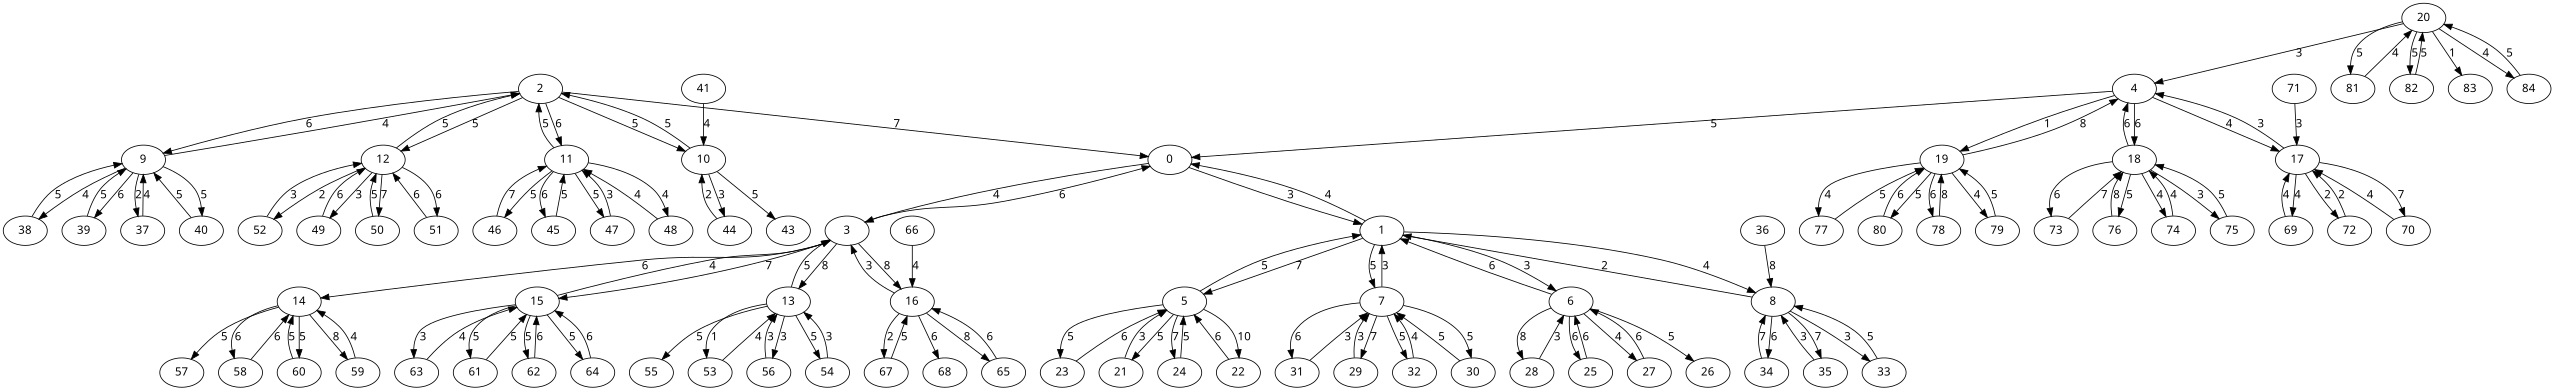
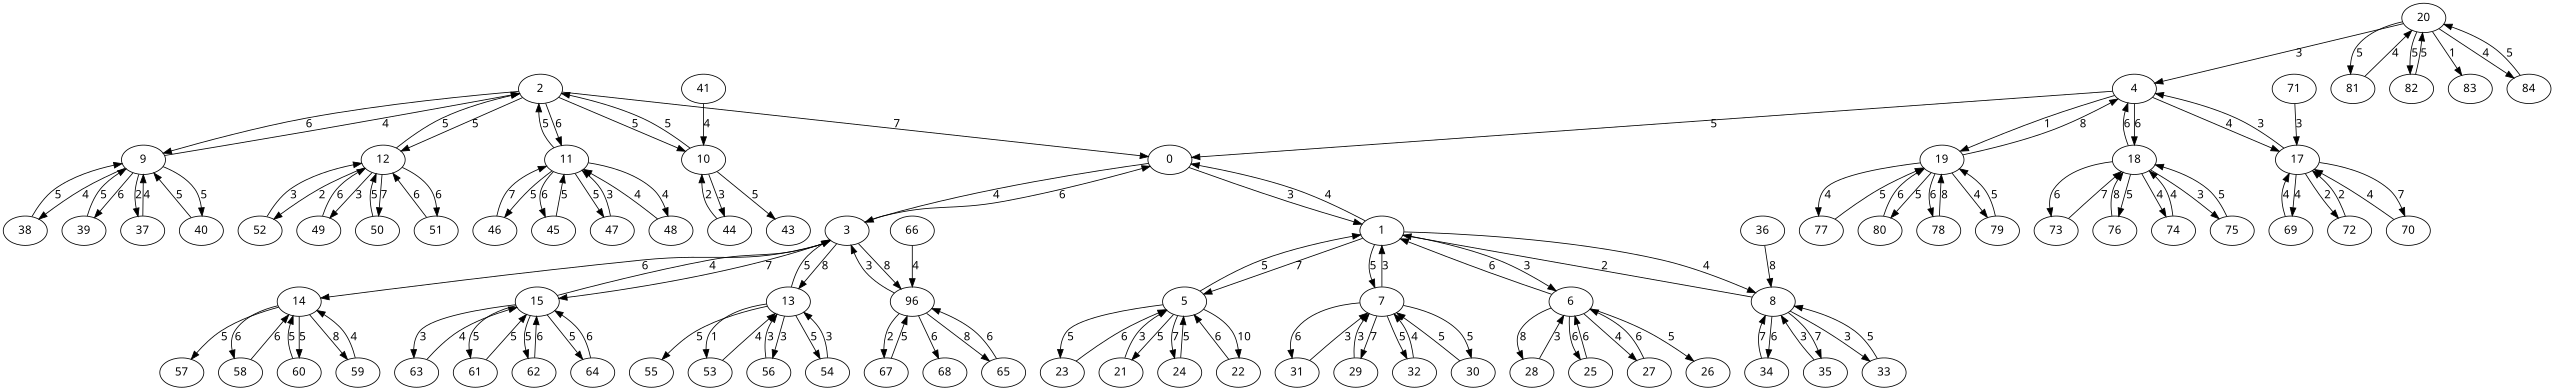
  strict digraph {
    fontname="Noto Sans"
    node [fontname="Noto Sans"]
    edge [fontname="Noto Sans"]
    0
    1
    3
    5
    6
    7
    8
    13
    14
    15
-   16
+   16 [label=96]
    21
    22
    23
    24
    25
    26
    27
    28
    29
    30
    31
    32
    33
    34
    35
    53
    54
    55
    56
    57
    58
    59
    60
    61
    62
    63
    64
    65
    67
    68
    2
    9
    10
    11
    12
    37
    38
    39
    40
    43
    44
    45
    46
    47
    48
    49
    50
    51
    52
    4
    17
    18
    19
    69
    70
    72
    73
    74
    75
    76
    77
    78
    79
    80
    20
    81
    82
    83
    84
    36
    41
    66
    71
    0 -> 1 [label=3]
    0 -> 3 [label=4]
    1 -> 0 [label=4]
    1 -> 5 [label=7]
    1 -> 6 [label=3]
    1 -> 7 [label=5]
    1 -> 8 [label=4]
    3 -> 0 [label=6]
    3 -> 13 [label=8]
    3 -> 14 [label=6]
    3 -> 15 [label=7]
    3 -> 16 [label=8]
    5 -> 1 [label=5]
    5 -> 21 [label=5]
    5 -> 22 [label=10]
    5 -> 23 [label=5]
    5 -> 24 [label=7]
    6 -> 1 [label=6]
    6 -> 25 [label=6]
    6 -> 26 [label=5]
    6 -> 27 [label=4]
    6 -> 28 [label=8]
    7 -> 1 [label=3]
    7 -> 29 [label=7]
    7 -> 30 [label=5]
    7 -> 31 [label=6]
    7 -> 32 [label=5]
    8 -> 1 [label=2]
    8 -> 33 [label=3]
    8 -> 34 [label=6]
    8 -> 35 [label=7]
    13 -> 3 [label=5]
    13 -> 53 [label=1]
    13 -> 54 [label=5]
    13 -> 55 [label=5]
    13 -> 56 [label=3]
    14 -> 57 [label=5]
    14 -> 58 [label=6]
    14 -> 59 [label=8]
    14 -> 60 [label=5]
    15 -> 3 [label=4]
    15 -> 61 [label=5]
    15 -> 62 [label=5]
    15 -> 63 [label=3]
    15 -> 64 [label=5]
    16 -> 3 [label=3]
    16 -> 65 [label=8]
    16 -> 67 [label=2]
    16 -> 68 [label=6]
    21 -> 5 [label=3]
    22 -> 5 [label=6]
    23 -> 5 [label=6]
    24 -> 5 [label=5]
    25 -> 6 [label=6]
    27 -> 6 [label=6]
    28 -> 6 [label=3]
    29 -> 7 [label=3]
    30 -> 7 [label=5]
    31 -> 7 [label=3]
    32 -> 7 [label=4]
    33 -> 8 [label=5]
    34 -> 8 [label=7]
    35 -> 8 [label=3]
    53 -> 13 [label=4]
    54 -> 13 [label=3]
    56 -> 13 [label=3]
    58 -> 14 [label=6]
    59 -> 14 [label=4]
    60 -> 14 [label=5]
    61 -> 15 [label=5]
    62 -> 15 [label=6]
    63 -> 15 [label=4]
    64 -> 15 [label=6]
    65 -> 16 [label=6]
    67 -> 16 [label=5]
    2 -> 0 [label=7]
    2 -> 9 [label=6]
    2 -> 10 [label=5]
    2 -> 11 [label=6]
    2 -> 12 [label=5]
    9 -> 2 [label=4]
    9 -> 37 [label=2]
    9 -> 38 [label=4]
    9 -> 39 [label=6]
    9 -> 40 [label=5]
    10 -> 2 [label=5]
    10 -> 43 [label=5]
    10 -> 44 [label=3]
    11 -> 2 [label=5]
    11 -> 45 [label=6]
    11 -> 46 [label=5]
    11 -> 47 [label=5]
    11 -> 48 [label=4]
    12 -> 2 [label=5]
    12 -> 49 [label=3]
    12 -> 50 [label=7]
    12 -> 51 [label=6]
    12 -> 52 [label=2]
    37 -> 9 [label=4]
    38 -> 9 [label=5]
    39 -> 9 [label=5]
    40 -> 9 [label=5]
    44 -> 10 [label=2]
    45 -> 11 [label=5]
    46 -> 11 [label=7]
    47 -> 11 [label=3]
    48 -> 11 [label=4]
    49 -> 12 [label=6]
    50 -> 12 [label=5]
    51 -> 12 [label=6]
    52 -> 12 [label=3]
    4 -> 0 [label=5]
    4 -> 17 [label=4]
    4 -> 18 [label=6]
    4 -> 19 [label=1]
    17 -> 4 [label=3]
    17 -> 69 [label=4]
    17 -> 70 [label=7]
    17 -> 72 [label=2]
    18 -> 4 [label=6]
    18 -> 73 [label=6]
    18 -> 74 [label=4]
    18 -> 75 [label=3]
    18 -> 76 [label=5]
    19 -> 4 [label=8]
    19 -> 77 [label=4]
    19 -> 78 [label=6]
    19 -> 79 [label=4]
    19 -> 80 [label=5]
    69 -> 17 [label=4]
    70 -> 17 [label=4]
    72 -> 17 [label=2]
    73 -> 18 [label=7]
    74 -> 18 [label=4]
    75 -> 18 [label=5]
    76 -> 18 [label=8]
    77 -> 19 [label=5]
    78 -> 19 [label=8]
    79 -> 19 [label=5]
    80 -> 19 [label=6]
    20 -> 4 [label=3]
    20 -> 81 [label=5]
    20 -> 82 [label=5]
    20 -> 83 [label=1]
    20 -> 84 [label=4]
    81 -> 20 [label=4]
    82 -> 20 [label=5]
    84 -> 20 [label=5]
    36 -> 8 [label=8]
    41 -> 10 [label=4]
    66 -> 16 [label=4]
    71 -> 17 [label=3]
  }
